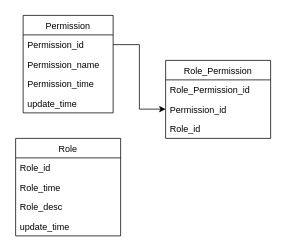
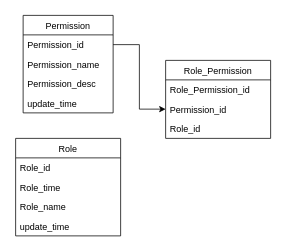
  <mxCell id="0" />
  <mxCell id="1" parent="0" />
  <mxCell id="2" value="Permission" style="swimlane;fontStyle=0;childLayout=stackLayout;horizontal=1;startSize=26;fillColor=none;horizontalStack=0;resizeParent=1;resizeParentMax=0;resizeLast=0;collapsible=1;marginBottom=0;" vertex="1" parent="1"><mxGeometry x="30" y="20" width="120" height="130" as="geometry"><mxRectangle x="120" y="280" width="90" height="26" as="alternateBounds" /></mxGeometry></mxCell>
  <mxCell id="3" value="Permission_id" style="text;strokeColor=none;fillColor=none;align=left;verticalAlign=top;spacingLeft=4;spacingRight=4;overflow=hidden;rotatable=0;points=[[0,0.5],[1,0.5]];portConstraint=eastwest;" vertex="1" parent="2"><mxGeometry y="26" width="120" height="26" as="geometry" /></mxCell>
  <mxCell id="4" value="Permission_name" style="text;strokeColor=none;fillColor=none;align=left;verticalAlign=top;spacingLeft=4;spacingRight=4;overflow=hidden;rotatable=0;points=[[0,0.5],[1,0.5]];portConstraint=eastwest;" vertex="1" parent="2"><mxGeometry y="52" width="120" height="26" as="geometry" /></mxCell>
- <mxCell id="5" value="Permission_time" style="text;strokeColor=none;fillColor=none;align=left;verticalAlign=top;spacingLeft=4;spacingRight=4;overflow=hidden;rotatable=0;points=[[0,0.5],[1,0.5]];portConstraint=eastwest;" vertex="1" parent="2"><mxGeometry y="78" width="120" height="26" as="geometry" /></mxCell>
+ <mxCell id="5" value="Permission_desc" style="text;strokeColor=none;fillColor=none;align=left;verticalAlign=top;spacingLeft=4;spacingRight=4;overflow=hidden;rotatable=0;points=[[0,0.5],[1,0.5]];portConstraint=eastwest;" vertex="1" parent="2"><mxGeometry y="78" width="120" height="26" as="geometry" /></mxCell>
  <mxCell id="6" value="update_time" style="text;strokeColor=none;fillColor=none;align=left;verticalAlign=top;spacingLeft=4;spacingRight=4;overflow=hidden;rotatable=0;points=[[0,0.5],[1,0.5]];portConstraint=eastwest;" vertex="1" parent="2"><mxGeometry y="104" width="120" height="26" as="geometry" /></mxCell>
  <mxCell id="7" value="Role_Permission" style="swimlane;fontStyle=0;childLayout=stackLayout;horizontal=1;startSize=26;fillColor=none;horizontalStack=0;resizeParent=1;resizeParentMax=0;resizeLast=0;collapsible=1;marginBottom=0;" vertex="1" parent="1"><mxGeometry x="220" y="80" width="140" height="104" as="geometry" /></mxCell>
  <mxCell id="8" value="Role_Permission_id" style="text;strokeColor=none;fillColor=none;align=left;verticalAlign=top;spacingLeft=4;spacingRight=4;overflow=hidden;rotatable=0;points=[[0,0.5],[1,0.5]];portConstraint=eastwest;" vertex="1" parent="7"><mxGeometry y="26" width="140" height="26" as="geometry" /></mxCell>
  <mxCell id="9" value="Permission_id" style="text;strokeColor=none;fillColor=none;align=left;verticalAlign=top;spacingLeft=4;spacingRight=4;overflow=hidden;rotatable=0;points=[[0,0.5],[1,0.5]];portConstraint=eastwest;" vertex="1" parent="7"><mxGeometry y="52" width="140" height="26" as="geometry" /></mxCell>
  <mxCell id="10" value="Role_id" style="text;strokeColor=none;fillColor=none;align=left;verticalAlign=top;spacingLeft=4;spacingRight=4;overflow=hidden;rotatable=0;points=[[0,0.5],[1,0.5]];portConstraint=eastwest;" vertex="1" parent="7"><mxGeometry y="78" width="140" height="26" as="geometry" /></mxCell>
  <mxCell id="11" style="edgeStyle=orthogonalEdgeStyle;rounded=0;orthogonalLoop=1;jettySize=auto;html=1;exitX=1;exitY=0.5;exitDx=0;exitDy=0;entryX=0;entryY=0.5;entryDx=0;entryDy=0;" edge="1" parent="1" source="3" target="9"><mxGeometry relative="1" as="geometry" /></mxCell>
  <mxCell id="12" value="Role" style="swimlane;fontStyle=0;childLayout=stackLayout;horizontal=1;startSize=26;fillColor=none;horizontalStack=0;resizeParent=1;resizeParentMax=0;resizeLast=0;collapsible=1;marginBottom=0;" vertex="1" parent="1"><mxGeometry x="20" y="184" width="140" height="130" as="geometry" /></mxCell>
  <mxCell id="13" value="Role_id" style="text;strokeColor=none;fillColor=none;align=left;verticalAlign=top;spacingLeft=4;spacingRight=4;overflow=hidden;rotatable=0;points=[[0,0.5],[1,0.5]];portConstraint=eastwest;" vertex="1" parent="12"><mxGeometry y="26" width="140" height="26" as="geometry" /></mxCell>
  <mxCell id="14" value="Role_time" style="text;strokeColor=none;fillColor=none;align=left;verticalAlign=top;spacingLeft=4;spacingRight=4;overflow=hidden;rotatable=0;points=[[0,0.5],[1,0.5]];portConstraint=eastwest;" vertex="1" parent="12"><mxGeometry y="52" width="140" height="26" as="geometry" /></mxCell>
- <mxCell id="15" value="Role_desc" style="text;strokeColor=none;fillColor=none;align=left;verticalAlign=top;spacingLeft=4;spacingRight=4;overflow=hidden;rotatable=0;points=[[0,0.5],[1,0.5]];portConstraint=eastwest;" vertex="1" parent="12"><mxGeometry y="78" width="140" height="26" as="geometry" /></mxCell>
+ <mxCell id="15" value="Role_name" style="text;strokeColor=none;fillColor=none;align=left;verticalAlign=top;spacingLeft=4;spacingRight=4;overflow=hidden;rotatable=0;points=[[0,0.5],[1,0.5]];portConstraint=eastwest;" vertex="1" parent="12"><mxGeometry y="78" width="140" height="26" as="geometry" /></mxCell>
  <mxCell id="16" value="update_time" style="text;strokeColor=none;fillColor=none;align=left;verticalAlign=top;spacingLeft=4;spacingRight=4;overflow=hidden;rotatable=0;points=[[0,0.5],[1,0.5]];portConstraint=eastwest;" vertex="1" parent="12"><mxGeometry y="104" width="140" height="26" as="geometry" /></mxCell>
